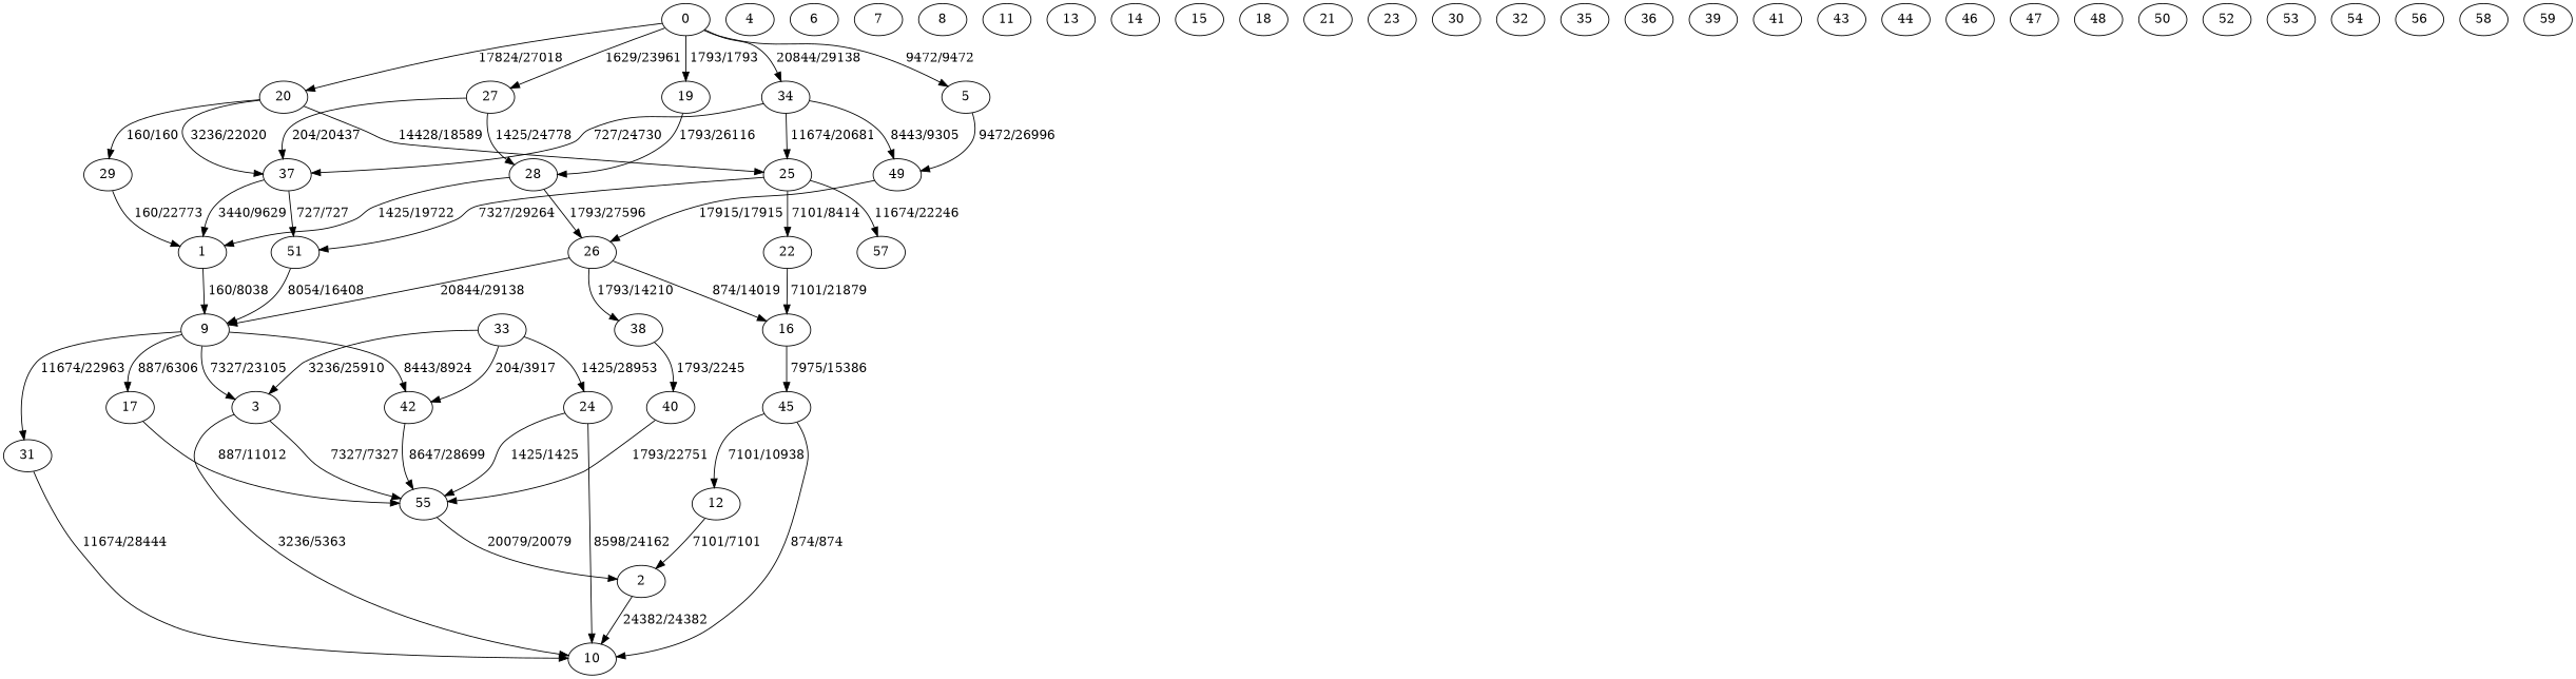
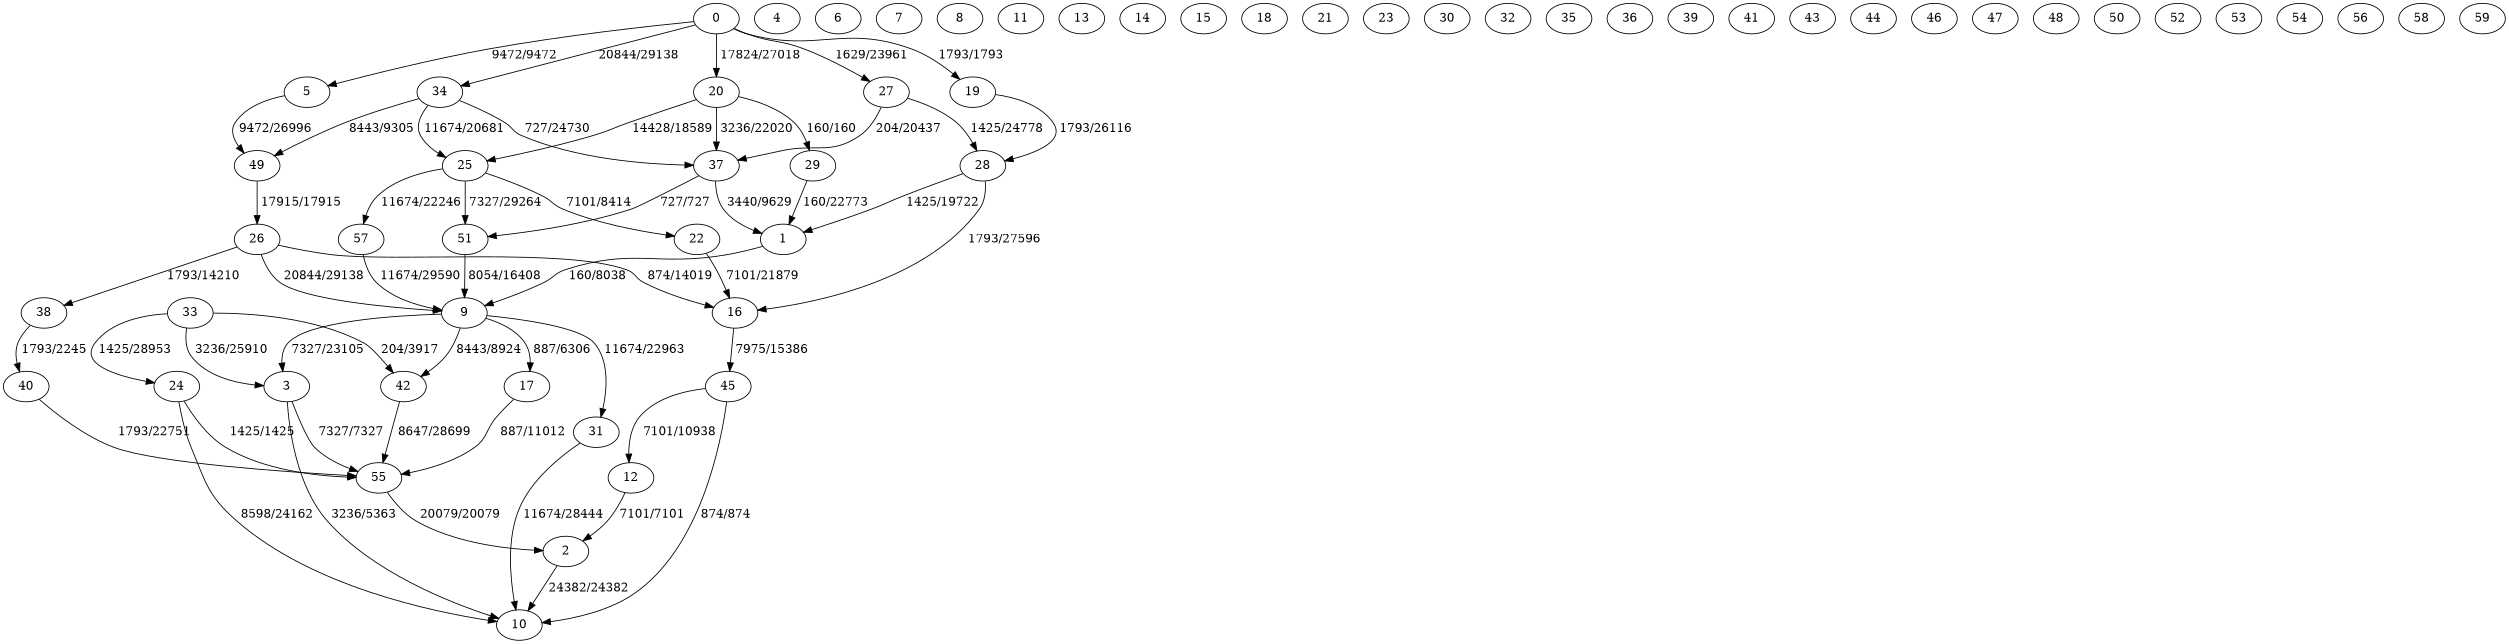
  digraph {
    0
    5
    19
    20
    27
    34
    49
    28
    25
    29
    37
    1
    9
    3
    17
    31
    42
    33
    24
    10
    55
    2
    4
    26
    6
    7
    8
    11
    12
    13
    14
    15
    16
    45
    18
    22
    51
    57
    21
    23
    38
    40
    30
    32
    35
    36
    39
    41
    43
    44
    46
    47
    48
    50
    52
    53
    54
    56
    58
    59
    0 -> 5 [label=" 9472/9472"]
    0 -> 19 [label=" 1793/1793"]
    0 -> 20 [label=" 17824/27018"]
    0 -> 27 [label=" 1629/23961"]
    0 -> 34 [label=" 20844/29138"]
    5 -> 49 [label=" 9472/26996"]
    19 -> 28 [label=" 1793/26116"]
    20 -> 25 [label=" 14428/18589"]
    20 -> 29 [label=" 160/160"]
    20 -> 37 [label=" 3236/22020"]
    27 -> 28 [label=" 1425/24778"]
    27 -> 37 [label=" 204/20437"]
    34 -> 49 [label=" 8443/9305"]
    34 -> 25 [label=" 11674/20681"]
    34 -> 37 [label=" 727/24730"]
    49 -> 26 [label=" 17915/17915"]
    28 -> 1 [label=" 1425/19722"]
-   28 -> 26 [label=" 1793/27596"]
+   28 -> 16 [label=" 1793/27596"]
    25 -> 22 [label=" 7101/8414"]
    25 -> 51 [label=" 7327/29264"]
    25 -> 57 [label=" 11674/22246"]
    29 -> 1 [label=" 160/22773"]
    37 -> 1 [label=" 3440/9629"]
    37 -> 51 [label=" 727/727"]
    1 -> 9 [label=" 160/8038"]
    9 -> 3 [label=" 7327/23105"]
    9 -> 17 [label=" 887/6306"]
    9 -> 31 [label=" 11674/22963"]
    9 -> 42 [label=" 8443/8924"]
    3 -> 10 [label=" 3236/5363"]
    3 -> 55 [label=" 7327/7327"]
    17 -> 55 [label=" 887/11012"]
    31 -> 10 [label=" 11674/28444"]
    42 -> 55 [label=" 8647/28699"]
    33 -> 3 [label=" 3236/25910"]
    33 -> 42 [label=" 204/3917"]
    33 -> 24 [label=" 1425/28953"]
    24 -> 10 [label=" 8598/24162"]
    24 -> 55 [label=" 1425/1425"]
    55 -> 2 [label=" 20079/20079"]
    2 -> 10 [label=" 24382/24382"]
    26 -> 9 [label=" 20844/29138"]
    26 -> 16 [label=" 874/14019"]
    26 -> 38 [label=" 1793/14210"]
    12 -> 2 [label=" 7101/7101"]
    16 -> 45 [label=" 7975/15386"]
    45 -> 10 [label=" 874/874"]
    45 -> 12 [label=" 7101/10938"]
    22 -> 16 [label=" 7101/21879"]
    51 -> 9 [label=" 8054/16408"]
+   57 -> 9 [label=" 11674/29590"]
    38 -> 40 [label=" 1793/2245"]
    40 -> 55 [label=" 1793/22751"]
  }
